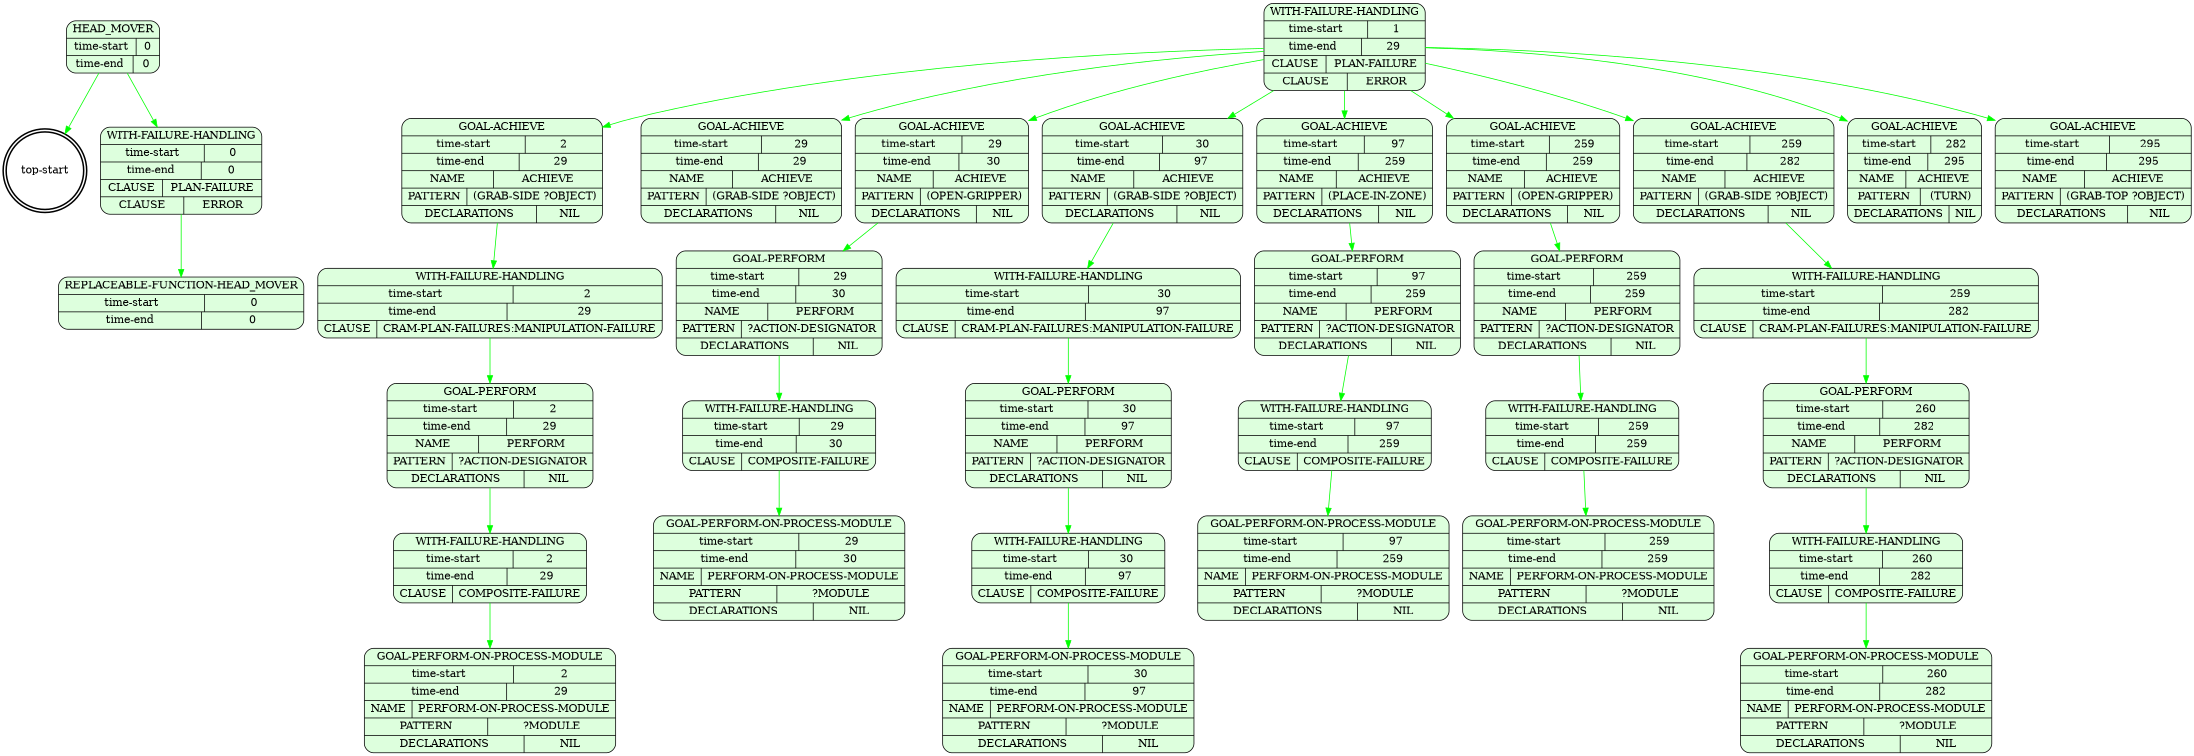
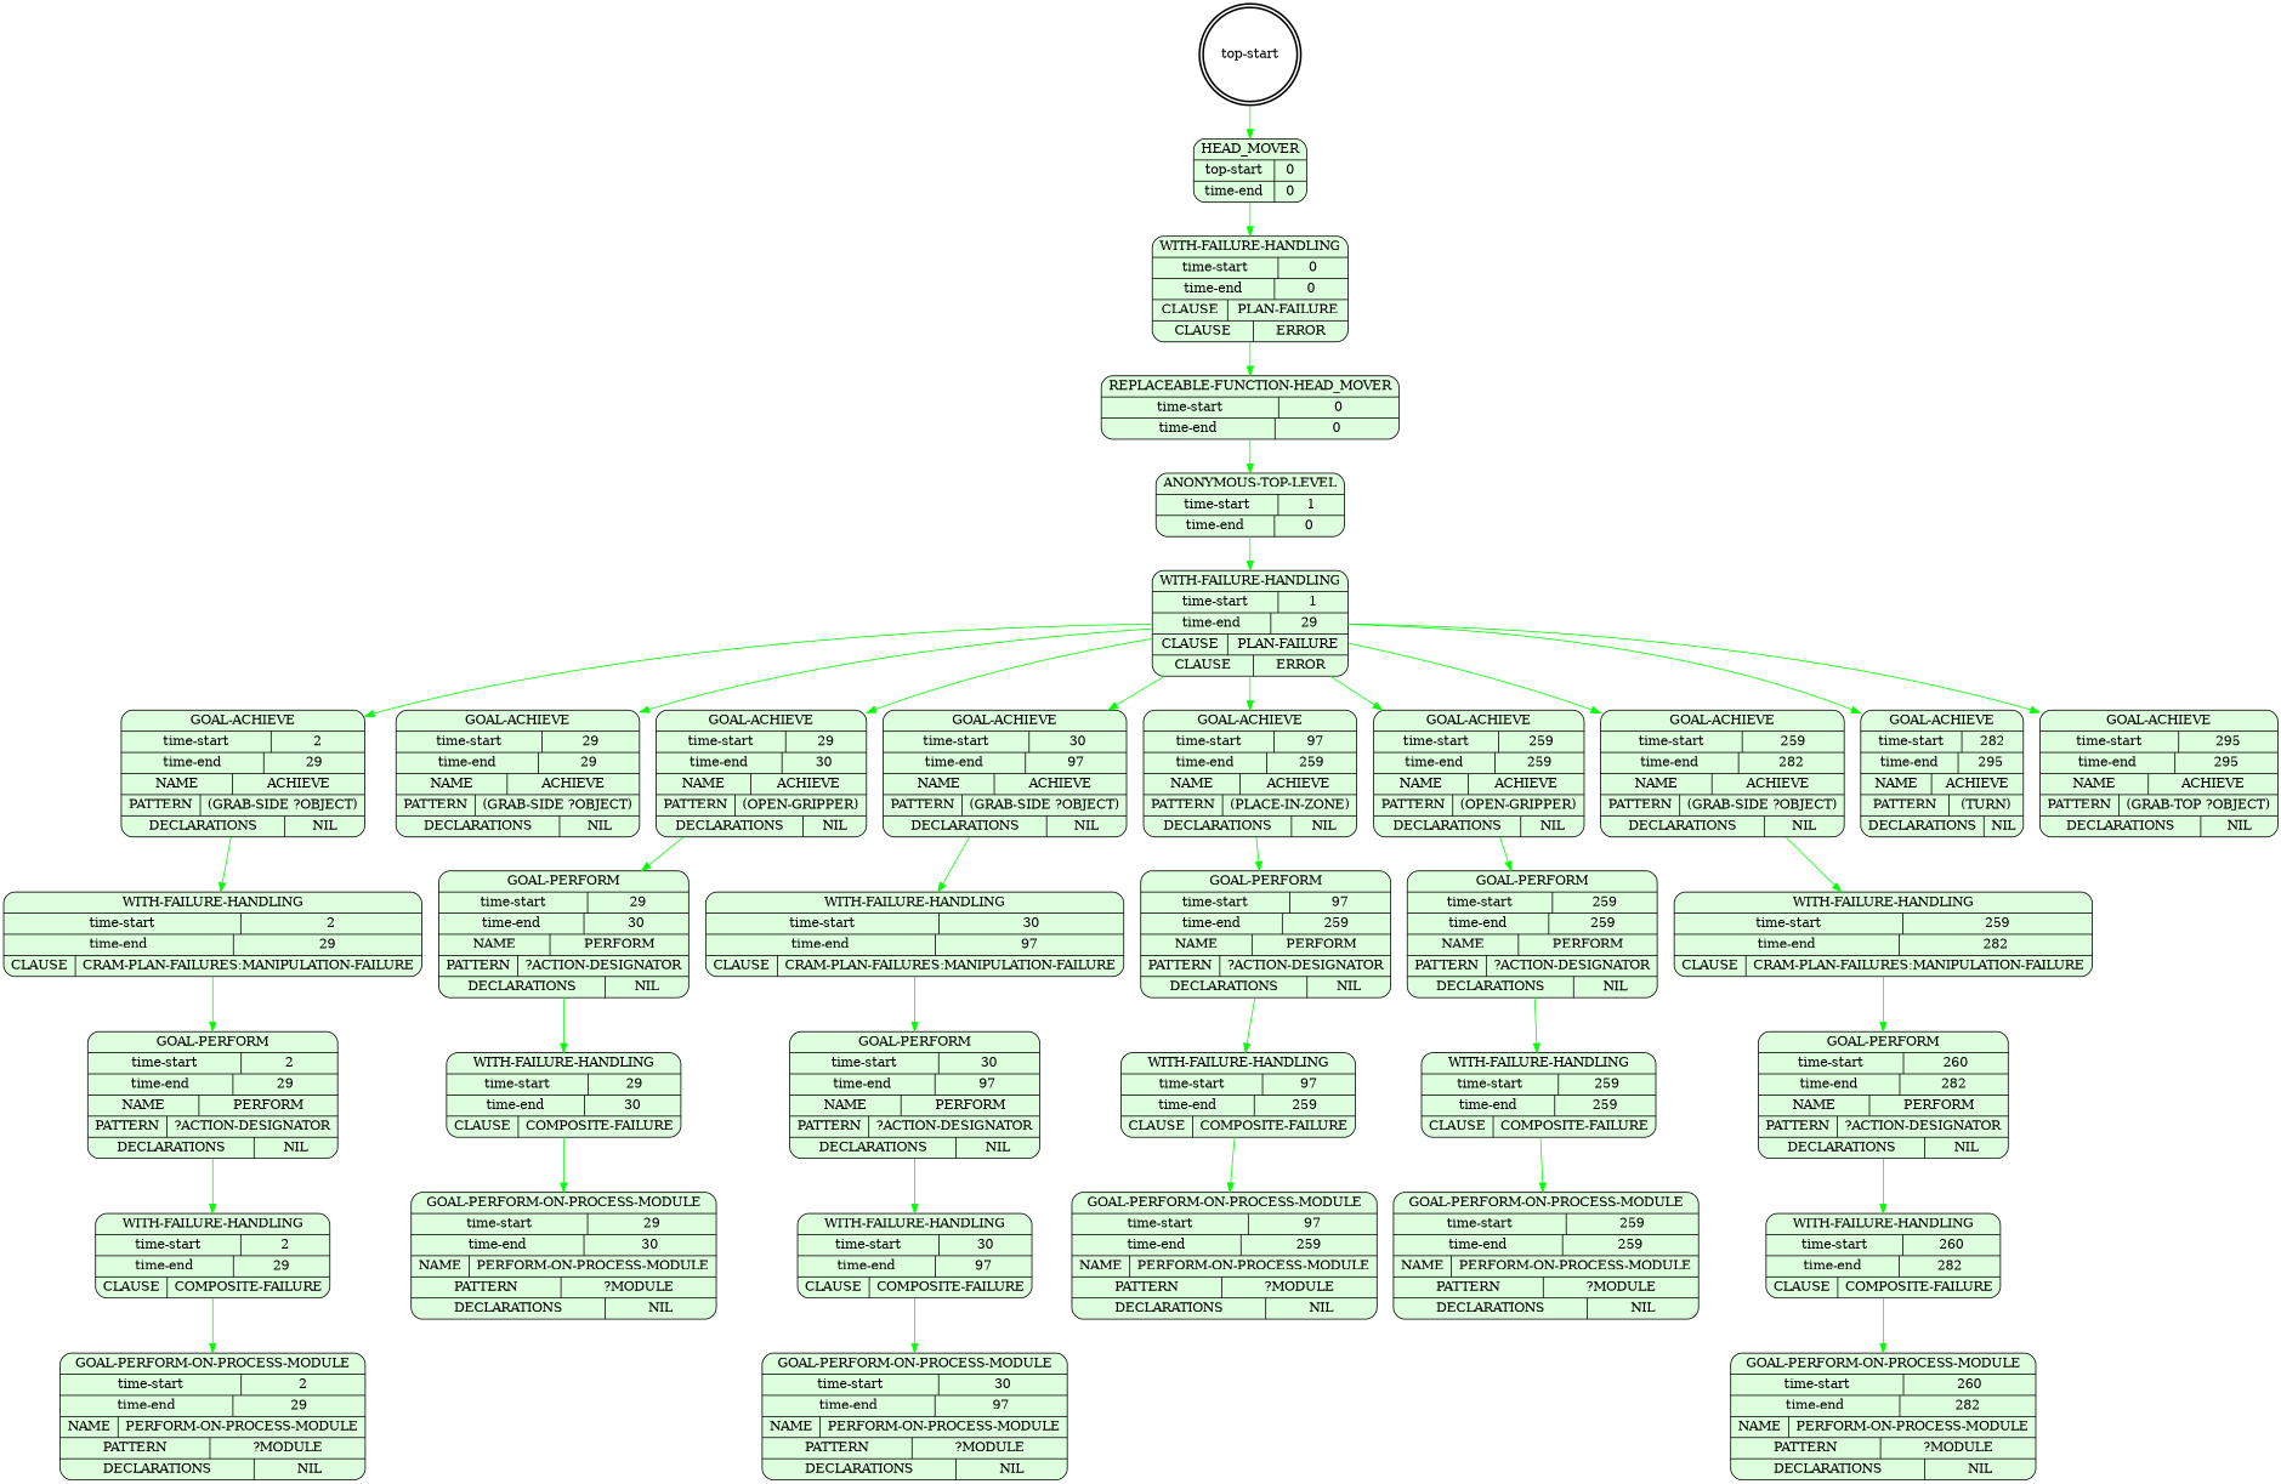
  digraph {
    node [shape=Mrecord style=filled fillcolor="#ddffdd"]
    edge [color=green]
    n1 [label="top-start" shape=doublecircle style=bold fillcolor=""]
-   n2 [label="{HEAD_MOVER|{time-start | 0}|{time-end | 0}}"]
+   n2 [label="{HEAD_MOVER|{top-start | 0}|{time-end | 0}}"]
    n3 [label="{WITH-FAILURE-HANDLING|{time-start | 0}|{time-end | 0}|{CLAUSE | PLAN-FAILURE}|{CLAUSE | ERROR}}"]
    n4 [label="{REPLACEABLE-FUNCTION-HEAD_MOVER|{time-start | 0}|{time-end | 0}}"]
+   n5 [label="{ANONYMOUS-TOP-LEVEL|{time-start | 1}|{time-end | 0}}"]
    n6 [label="{WITH-FAILURE-HANDLING|{time-start | 1}|{time-end | 29}|{CLAUSE | PLAN-FAILURE}|{CLAUSE | ERROR}}"]
    n7 [label="{GOAL-ACHIEVE|{time-start | 2}|{time-end | 29}|{NAME | ACHIEVE}|{PATTERN | (GRAB-SIDE ?OBJECT)}|{DECLARATIONS | NIL}}"]
    n8 [label="{GOAL-ACHIEVE|{time-start | 29}|{time-end | 29}|{NAME | ACHIEVE}|{PATTERN | (GRAB-SIDE ?OBJECT)}|{DECLARATIONS | NIL}}"]
    n9 [label="{GOAL-ACHIEVE|{time-start | 29}|{time-end | 30}|{NAME | ACHIEVE}|{PATTERN | (OPEN-GRIPPER)}|{DECLARATIONS | NIL}}"]
    n10 [label="{GOAL-ACHIEVE|{time-start | 30}|{time-end | 97}|{NAME | ACHIEVE}|{PATTERN | (GRAB-SIDE ?OBJECT)}|{DECLARATIONS | NIL}}"]
    n11 [label="{GOAL-ACHIEVE|{time-start | 97}|{time-end | 259}|{NAME | ACHIEVE}|{PATTERN | (PLACE-IN-ZONE)}|{DECLARATIONS | NIL}}"]
    n12 [label="{GOAL-ACHIEVE|{time-start | 259}|{time-end | 259}|{NAME | ACHIEVE}|{PATTERN | (OPEN-GRIPPER)}|{DECLARATIONS | NIL}}"]
    n13 [label="{GOAL-ACHIEVE|{time-start | 259}|{time-end | 282}|{NAME | ACHIEVE}|{PATTERN | (GRAB-SIDE ?OBJECT)}|{DECLARATIONS | NIL}}"]
    n14 [label="{GOAL-ACHIEVE|{time-start | 282}|{time-end | 295}|{NAME | ACHIEVE}|{PATTERN | (TURN)}|{DECLARATIONS | NIL}}"]
    n15 [label="{GOAL-ACHIEVE|{time-start | 295}|{time-end | 295}|{NAME | ACHIEVE}|{PATTERN | (GRAB-TOP ?OBJECT)}|{DECLARATIONS | NIL}}"]
    n16 [label="{WITH-FAILURE-HANDLING|{time-start | 2}|{time-end | 29}|{CLAUSE | CRAM-PLAN-FAILURES:MANIPULATION-FAILURE}}"]
    n17 [label="{GOAL-PERFORM|{time-start | 29}|{time-end | 30}|{NAME | PERFORM}|{PATTERN | ?ACTION-DESIGNATOR}|{DECLARATIONS | NIL}}"]
    n18 [label="{WITH-FAILURE-HANDLING|{time-start | 30}|{time-end | 97}|{CLAUSE | CRAM-PLAN-FAILURES:MANIPULATION-FAILURE}}"]
    n19 [label="{GOAL-PERFORM|{time-start | 97}|{time-end | 259}|{NAME | PERFORM}|{PATTERN | ?ACTION-DESIGNATOR}|{DECLARATIONS | NIL}}"]
    n20 [label="{GOAL-PERFORM|{time-start | 259}|{time-end | 259}|{NAME | PERFORM}|{PATTERN | ?ACTION-DESIGNATOR}|{DECLARATIONS | NIL}}"]
    n21 [label="{WITH-FAILURE-HANDLING|{time-start | 259}|{time-end | 282}|{CLAUSE | CRAM-PLAN-FAILURES:MANIPULATION-FAILURE}}"]
    n22 [label="{GOAL-PERFORM|{time-start | 2}|{time-end | 29}|{NAME | PERFORM}|{PATTERN | ?ACTION-DESIGNATOR}|{DECLARATIONS | NIL}}"]
    n23 [label="{WITH-FAILURE-HANDLING|{time-start | 2}|{time-end | 29}|{CLAUSE | COMPOSITE-FAILURE}}"]
    n24 [label="{GOAL-PERFORM-ON-PROCESS-MODULE|{time-start | 2}|{time-end | 29}|{NAME | PERFORM-ON-PROCESS-MODULE}|{PATTERN | ?MODULE}|{DECLARATIONS | NIL}}"]
    n25 [label="{WITH-FAILURE-HANDLING|{time-start | 29}|{time-end | 30}|{CLAUSE | COMPOSITE-FAILURE}}"]
    n26 [label="{GOAL-PERFORM-ON-PROCESS-MODULE|{time-start | 29}|{time-end | 30}|{NAME | PERFORM-ON-PROCESS-MODULE}|{PATTERN | ?MODULE}|{DECLARATIONS | NIL}}"]
    n27 [label="{GOAL-PERFORM|{time-start | 30}|{time-end | 97}|{NAME | PERFORM}|{PATTERN | ?ACTION-DESIGNATOR}|{DECLARATIONS | NIL}}"]
    n28 [label="{WITH-FAILURE-HANDLING|{time-start | 30}|{time-end | 97}|{CLAUSE | COMPOSITE-FAILURE}}"]
    n29 [label="{GOAL-PERFORM-ON-PROCESS-MODULE|{time-start | 30}|{time-end | 97}|{NAME | PERFORM-ON-PROCESS-MODULE}|{PATTERN | ?MODULE}|{DECLARATIONS | NIL}}"]
    n30 [label="{WITH-FAILURE-HANDLING|{time-start | 97}|{time-end | 259}|{CLAUSE | COMPOSITE-FAILURE}}"]
    n31 [label="{GOAL-PERFORM-ON-PROCESS-MODULE|{time-start | 97}|{time-end | 259}|{NAME | PERFORM-ON-PROCESS-MODULE}|{PATTERN | ?MODULE}|{DECLARATIONS | NIL}}"]
    n32 [label="{WITH-FAILURE-HANDLING|{time-start | 259}|{time-end | 259}|{CLAUSE | COMPOSITE-FAILURE}}"]
    n33 [label="{GOAL-PERFORM-ON-PROCESS-MODULE|{time-start | 259}|{time-end | 259}|{NAME | PERFORM-ON-PROCESS-MODULE}|{PATTERN | ?MODULE}|{DECLARATIONS | NIL}}"]
    n34 [label="{GOAL-PERFORM|{time-start | 260}|{time-end | 282}|{NAME | PERFORM}|{PATTERN | ?ACTION-DESIGNATOR}|{DECLARATIONS | NIL}}"]
    n35 [label="{WITH-FAILURE-HANDLING|{time-start | 260}|{time-end | 282}|{CLAUSE | COMPOSITE-FAILURE}}"]
    n36 [label="{GOAL-PERFORM-ON-PROCESS-MODULE|{time-start | 260}|{time-end | 282}|{NAME | PERFORM-ON-PROCESS-MODULE}|{PATTERN | ?MODULE}|{DECLARATIONS | NIL}}"]
-   n2 -> n1
+   n1 -> n2
    n2 -> n3
    n3 -> n4
+   n4 -> n5
+   n5 -> n6
    n6 -> n7
    n6 -> n8
    n6 -> n9
    n6 -> n10
    n6 -> n11
    n6 -> n12
    n6 -> n13
    n6 -> n14
    n6 -> n15
    n7 -> n16
    n9 -> n17
    n10 -> n18
    n11 -> n19
    n12 -> n20
    n13 -> n21
    n16 -> n22
    n17 -> n25
    n18 -> n27
    n19 -> n30
    n20 -> n32
    n21 -> n34
    n22 -> n23
    n23 -> n24
    n25 -> n26
    n27 -> n28
    n28 -> n29
    n30 -> n31
    n32 -> n33
    n34 -> n35
    n35 -> n36
  }
